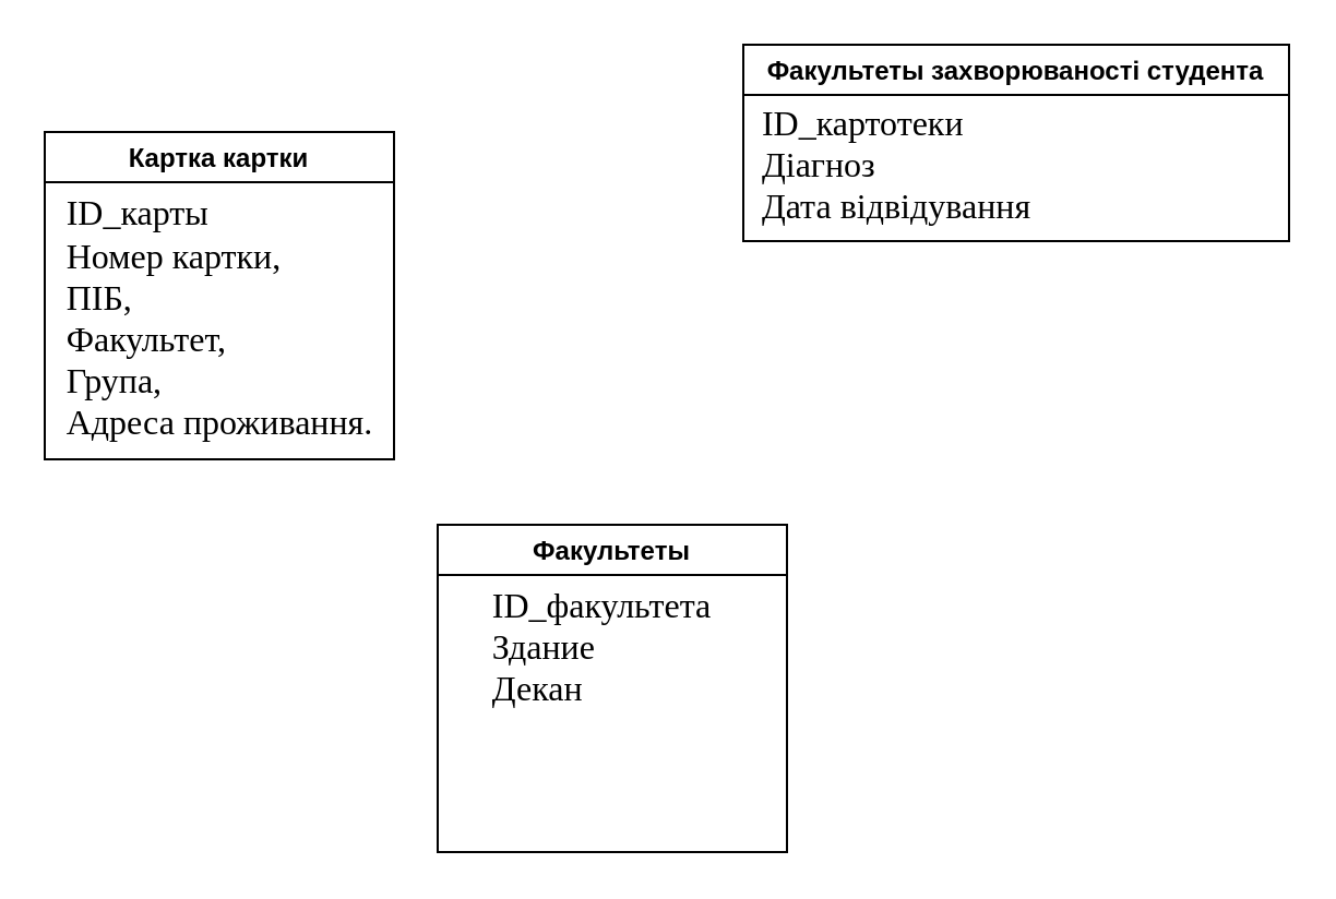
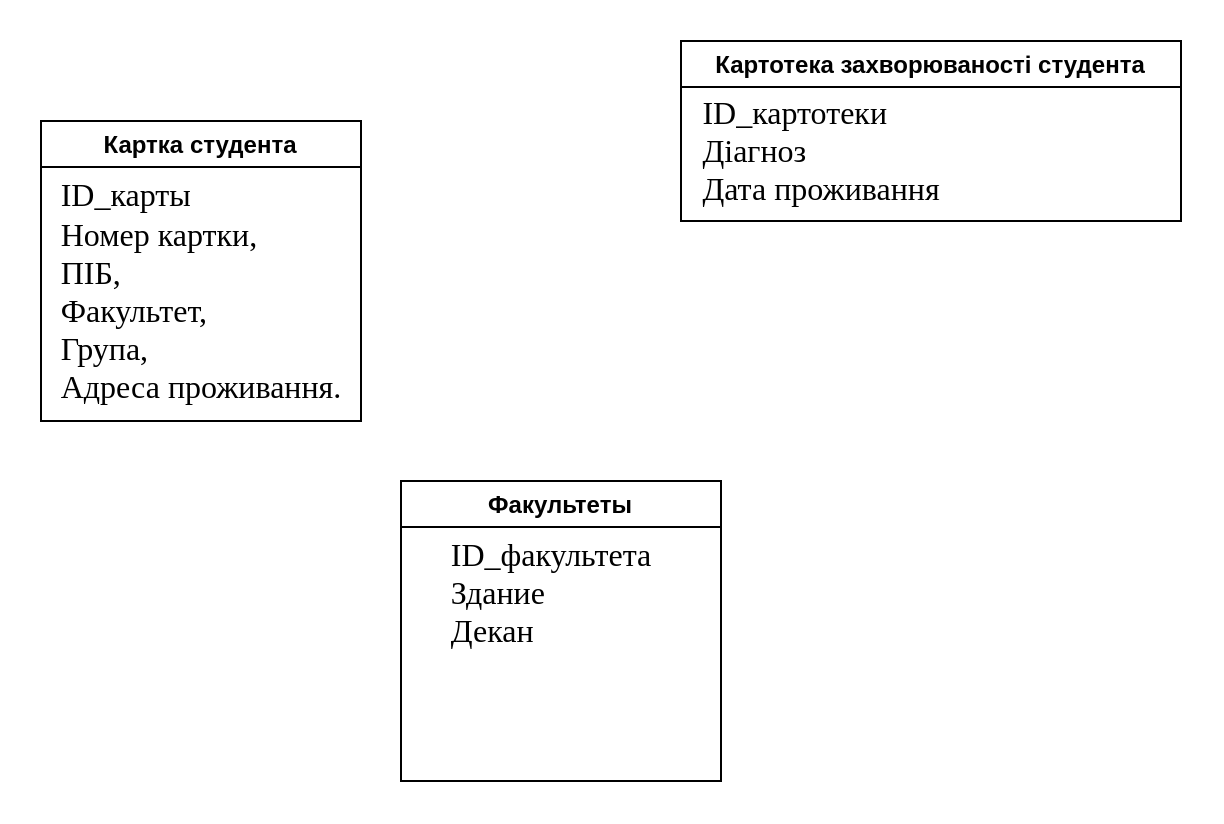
  <mxCell id="0" />
  <mxCell id="1" parent="0" />
- <mxCell id="2" value="Картка картки" style="swimlane;sketch=0;startSize=23;" parent="1" vertex="1"><mxGeometry x="20" y="60" width="160" height="150" as="geometry" /></mxCell>
+ <mxCell id="2" value="Картка студента" style="swimlane;sketch=0;startSize=23;" parent="1" vertex="1"><mxGeometry x="20" y="60" width="160" height="150" as="geometry" /></mxCell>
  <mxCell id="3" value="&lt;div style=&quot;text-align: left&quot;&gt;&lt;font face=&quot;times new roman&quot;&gt;&lt;span style=&quot;font-size: 16px&quot;&gt;ID_карты&lt;/span&gt;&lt;/font&gt;&lt;/div&gt;&lt;div style=&quot;text-align: left&quot;&gt;&lt;span style=&quot;background-color: transparent ; font-family: &amp;#34;times new roman&amp;#34; ; font-size: 12pt ; text-indent: 35.45pt&quot;&gt;Номер картки,&amp;nbsp;&lt;/span&gt;&lt;/div&gt;&lt;div style=&quot;text-align: left&quot;&gt;&lt;span style=&quot;background-color: transparent ; font-size: 12pt ; text-indent: 35.45pt ; font-family: &amp;#34;times new roman&amp;#34;&quot;&gt;ПІБ,&amp;nbsp;&lt;/span&gt;&lt;/div&gt;&lt;div style=&quot;text-align: left&quot;&gt;&lt;span style=&quot;background-color: transparent ; font-size: 12pt ; text-indent: 35.45pt ; font-family: &amp;#34;times new roman&amp;#34;&quot;&gt;Факультет,&amp;nbsp;&lt;/span&gt;&lt;/div&gt;&lt;div style=&quot;text-align: left&quot;&gt;&lt;span style=&quot;background-color: transparent ; font-size: 12pt ; text-indent: 35.45pt ; font-family: &amp;#34;times new roman&amp;#34;&quot;&gt;Група,&amp;nbsp;&lt;/span&gt;&lt;/div&gt;&lt;div style=&quot;text-align: left&quot;&gt;&lt;span style=&quot;background-color: transparent ; font-size: 12pt ; text-indent: 35.45pt ; font-family: &amp;#34;times new roman&amp;#34;&quot;&gt;Адреса проживання.&lt;/span&gt;&lt;/div&gt;&lt;div style=&quot;text-align: left&quot;&gt;&lt;span style=&quot;background-color: transparent ; font-size: 12pt ; text-indent: 35.45pt ; font-family: &amp;#34;times new roman&amp;#34;&quot;&gt;&lt;br&gt;&lt;/span&gt;&lt;/div&gt;" style="text;html=1;align=center;verticalAlign=middle;resizable=0;points=[];autosize=1;" parent="2" vertex="1"><mxGeometry y="40" width="160" height="110" as="geometry" /></mxCell>
- <mxCell id="4" value="Факультеты захворюваності студента" style="swimlane;sketch=0;startSize=23;" parent="1" vertex="1"><mxGeometry x="340" y="20" width="250" height="90" as="geometry" /></mxCell>
- <mxCell id="5" value="&lt;div style=&quot;text-align: left&quot;&gt;&lt;span style=&quot;font-family: &amp;#34;times new roman&amp;#34; ; font-size: 16px&quot;&gt;ID_картотеки&lt;/span&gt;&lt;span style=&quot;background-color: transparent ; font-family: &amp;#34;times new roman&amp;#34; ; font-size: 12pt ; text-indent: 35.45pt&quot;&gt;&lt;br&gt;Діагноз&lt;br&gt;Дата відвідування&lt;/span&gt;&lt;br&gt;&lt;/div&gt;" style="text;html=1;align=center;verticalAlign=middle;resizable=0;points=[];autosize=1;" parent="4" vertex="1"><mxGeometry y="30" width="140" height="50" as="geometry" /></mxCell>
+ <mxCell id="4" value="Картотека захворюваності студента" style="swimlane;sketch=0;startSize=23;" parent="1" vertex="1"><mxGeometry x="340" y="20" width="250" height="90" as="geometry" /></mxCell>
+ <mxCell id="5" value="&lt;div style=&quot;text-align: left&quot;&gt;&lt;span style=&quot;font-family: &amp;#34;times new roman&amp;#34; ; font-size: 16px&quot;&gt;ID_картотеки&lt;/span&gt;&lt;span style=&quot;background-color: transparent ; font-family: &amp;#34;times new roman&amp;#34; ; font-size: 12pt ; text-indent: 35.45pt&quot;&gt;&lt;br&gt;Діагноз&lt;br&gt;Дата проживання&lt;/span&gt;&lt;br&gt;&lt;/div&gt;" style="text;html=1;align=center;verticalAlign=middle;resizable=0;points=[];autosize=1;" parent="4" vertex="1"><mxGeometry y="30" width="140" height="50" as="geometry" /></mxCell>
  <mxCell id="6" value="Факультеты" style="swimlane;sketch=0;startSize=23;" parent="1" vertex="1"><mxGeometry x="200" y="240" width="160" height="150" as="geometry" /></mxCell>
  <mxCell id="7" value="&lt;div style=&quot;text-align: left&quot;&gt;&lt;font face=&quot;times new roman&quot;&gt;&lt;span style=&quot;font-size: 16px&quot;&gt;ID_факультета&lt;/span&gt;&lt;/font&gt;&lt;/div&gt;&lt;div style=&quot;text-align: left&quot;&gt;&lt;font face=&quot;times new roman&quot;&gt;&lt;span style=&quot;font-size: 16px&quot;&gt;Здание&lt;/span&gt;&lt;/font&gt;&lt;/div&gt;&lt;div style=&quot;text-align: left&quot;&gt;&lt;font face=&quot;times new roman&quot;&gt;&lt;span style=&quot;font-size: 16px&quot;&gt;Декан&lt;/span&gt;&lt;/font&gt;&lt;/div&gt;&lt;div style=&quot;text-align: left&quot;&gt;&lt;font face=&quot;times new roman&quot;&gt;&lt;span style=&quot;font-size: 16px&quot;&gt;&lt;br&gt;&lt;/span&gt;&lt;/font&gt;&lt;/div&gt;&lt;div style=&quot;text-align: left&quot;&gt;&lt;span style=&quot;background-color: transparent ; font-size: 12pt ; text-indent: 35.45pt ; font-family: &amp;#34;times new roman&amp;#34;&quot;&gt;&lt;br&gt;&lt;/span&gt;&lt;/div&gt;" style="text;html=1;align=center;verticalAlign=middle;resizable=0;points=[];autosize=1;" parent="6" vertex="1"><mxGeometry x="15" y="35" width="120" height="80" as="geometry" /></mxCell>
